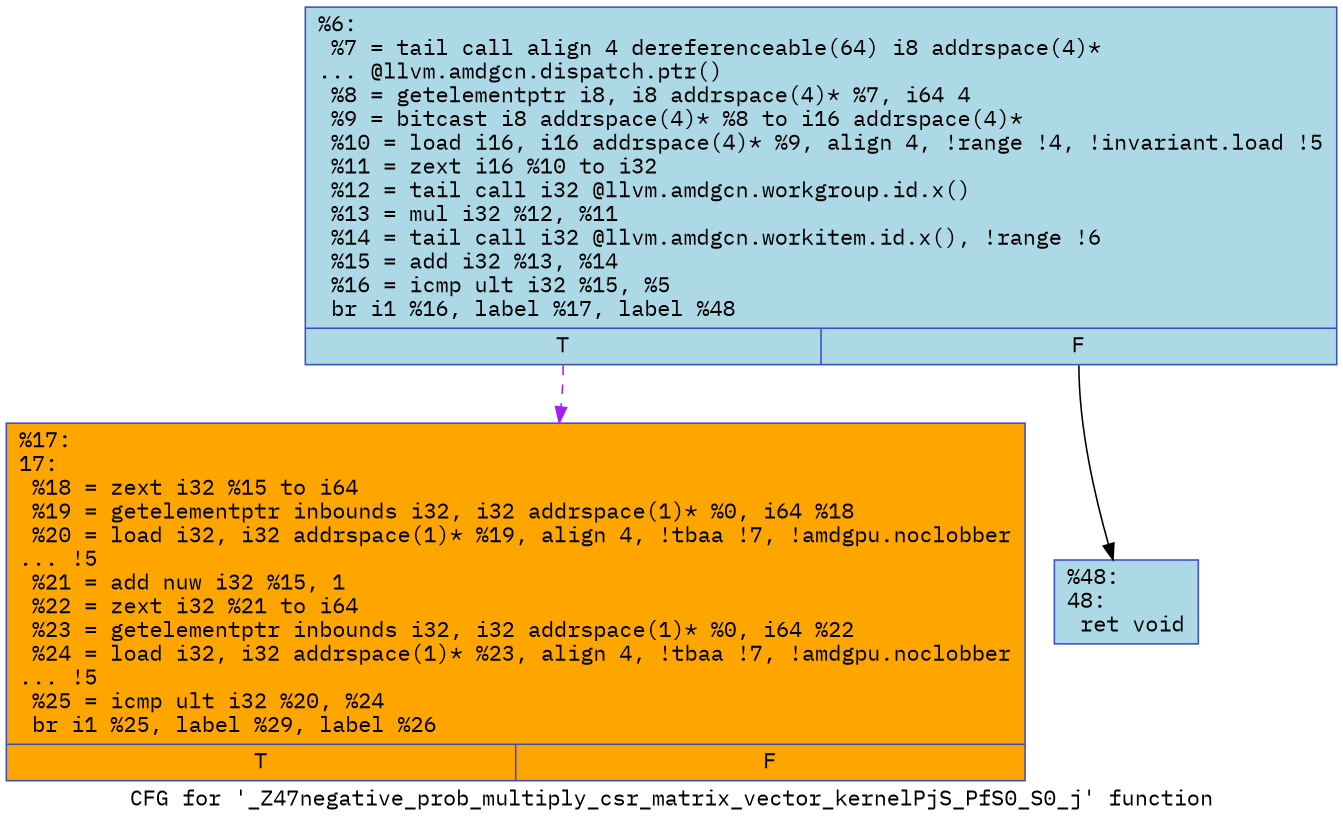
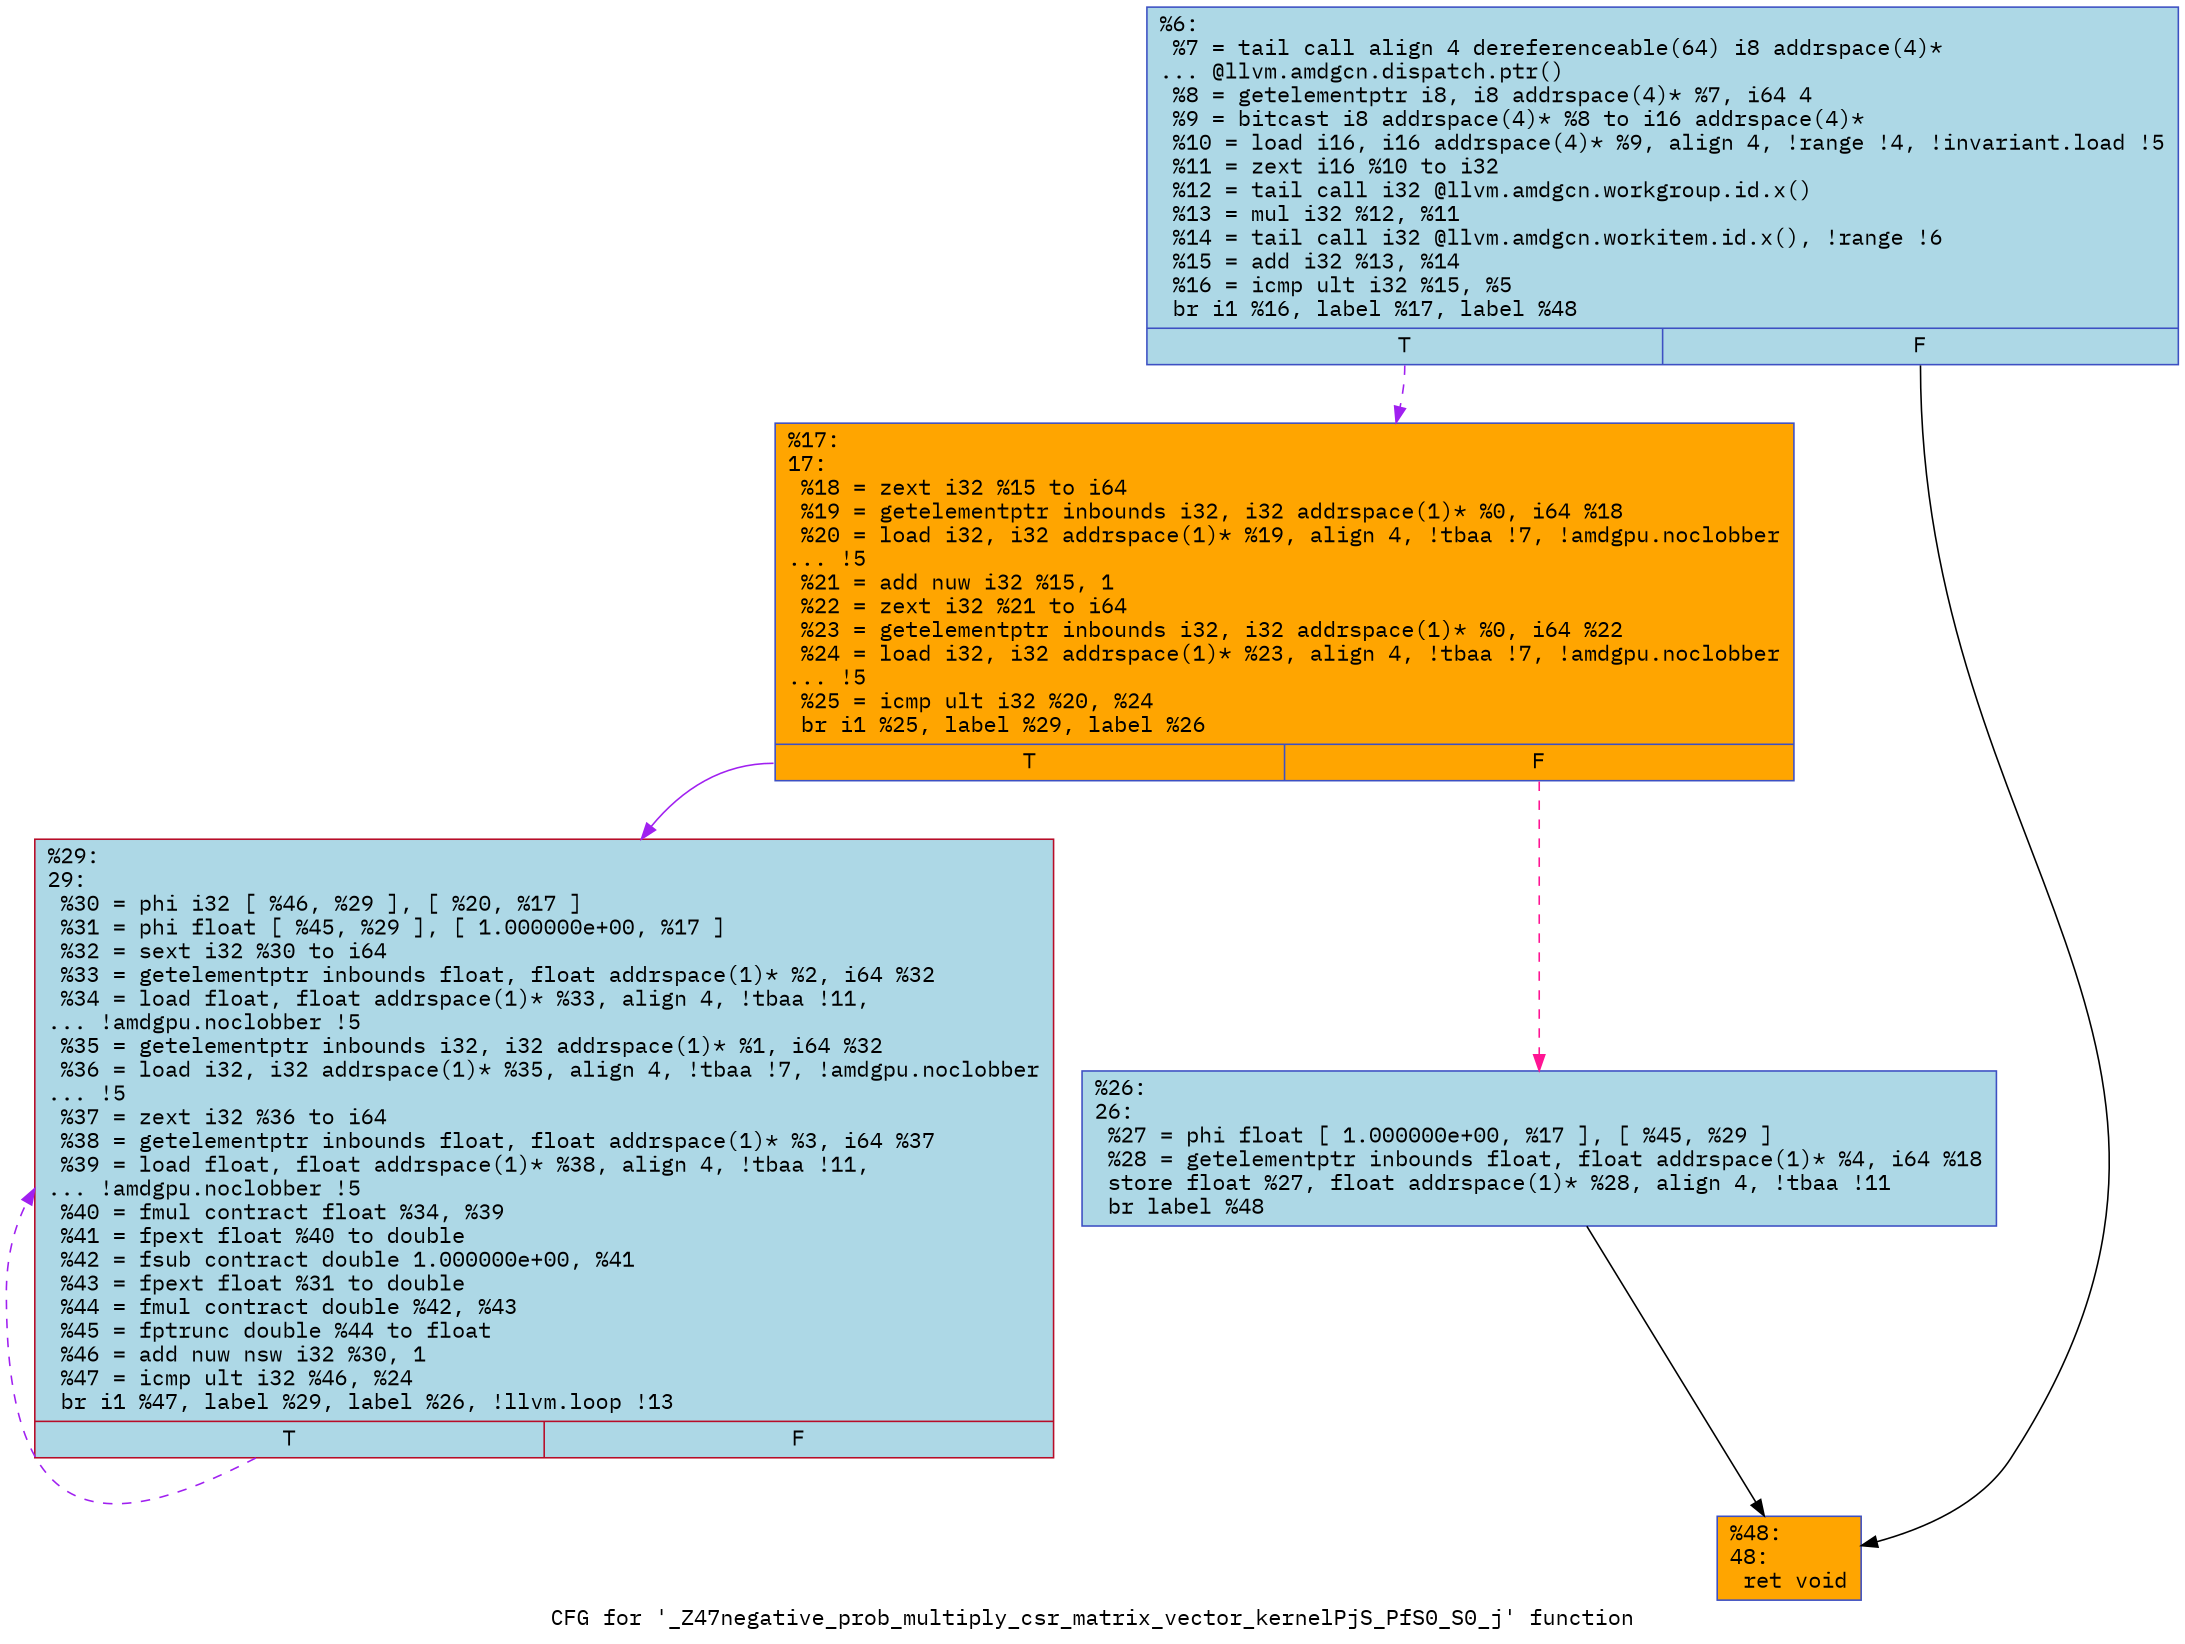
  digraph {
    fontname="IBM Plex Mono"
    label="CFG for '_Z47negative_prob_multiply_csr_matrix_vector_kernelPjS_PfS0_S0_j' function"
    node [color="#3d50c3ff" fillcolor=lightblue fontname="IBM Plex Mono" shape=record style=filled]
    edge [color=purple fontname="IBM Plex Mono" style=dashed tailport=s0]
    n1 [label="{%6:\l  %7 = tail call align 4 dereferenceable(64) i8 addrspace(4)*\l... @llvm.amdgcn.dispatch.ptr()\l  %8 = getelementptr i8, i8 addrspace(4)* %7, i64 4\l  %9 = bitcast i8 addrspace(4)* %8 to i16 addrspace(4)*\l  %10 = load i16, i16 addrspace(4)* %9, align 4, !range !4, !invariant.load !5\l  %11 = zext i16 %10 to i32\l  %12 = tail call i32 @llvm.amdgcn.workgroup.id.x()\l  %13 = mul i32 %12, %11\l  %14 = tail call i32 @llvm.amdgcn.workitem.id.x(), !range !6\l  %15 = add i32 %13, %14\l  %16 = icmp ult i32 %15, %5\l  br i1 %16, label %17, label %48\l|{<s0>T|<s1>F}}"]
    n2 [fillcolor=orange label="{%17:\l17:                                               \l  %18 = zext i32 %15 to i64\l  %19 = getelementptr inbounds i32, i32 addrspace(1)* %0, i64 %18\l  %20 = load i32, i32 addrspace(1)* %19, align 4, !tbaa !7, !amdgpu.noclobber\l... !5\l  %21 = add nuw i32 %15, 1\l  %22 = zext i32 %21 to i64\l  %23 = getelementptr inbounds i32, i32 addrspace(1)* %0, i64 %22\l  %24 = load i32, i32 addrspace(1)* %23, align 4, !tbaa !7, !amdgpu.noclobber\l... !5\l  %25 = icmp ult i32 %20, %24\l  br i1 %25, label %29, label %26\l|{<s0>T|<s1>F}}"]
-   n3 [label="{%48:\l48:                                               \l  ret void\l}"]
+   n3 [fillcolor=orange label="{%48:\l48:                                               \l  ret void\l}"]
+   n4 [color="#b70d28ff" label="{%29:\l29:                                               \l  %30 = phi i32 [ %46, %29 ], [ %20, %17 ]\l  %31 = phi float [ %45, %29 ], [ 1.000000e+00, %17 ]\l  %32 = sext i32 %30 to i64\l  %33 = getelementptr inbounds float, float addrspace(1)* %2, i64 %32\l  %34 = load float, float addrspace(1)* %33, align 4, !tbaa !11,\l... !amdgpu.noclobber !5\l  %35 = getelementptr inbounds i32, i32 addrspace(1)* %1, i64 %32\l  %36 = load i32, i32 addrspace(1)* %35, align 4, !tbaa !7, !amdgpu.noclobber\l... !5\l  %37 = zext i32 %36 to i64\l  %38 = getelementptr inbounds float, float addrspace(1)* %3, i64 %37\l  %39 = load float, float addrspace(1)* %38, align 4, !tbaa !11,\l... !amdgpu.noclobber !5\l  %40 = fmul contract float %34, %39\l  %41 = fpext float %40 to double\l  %42 = fsub contract double 1.000000e+00, %41\l  %43 = fpext float %31 to double\l  %44 = fmul contract double %42, %43\l  %45 = fptrunc double %44 to float\l  %46 = add nuw nsw i32 %30, 1\l  %47 = icmp ult i32 %46, %24\l  br i1 %47, label %29, label %26, !llvm.loop !13\l|{<s0>T|<s1>F}}"]
+   n5 [label="{%26:\l26:                                               \l  %27 = phi float [ 1.000000e+00, %17 ], [ %45, %29 ]\l  %28 = getelementptr inbounds float, float addrspace(1)* %4, i64 %18\l  store float %27, float addrspace(1)* %28, align 4, !tbaa !11\l  br label %48\l}"]
    n1 -> n2
    n1 -> n3 [color=black style=solid tailport=s1]
+   n2 -> n4 [style=solid]
+   n2 -> n5 [color=deeppink tailport=s1]
+   n4 -> n4
+   n5 -> n3 [color=black style=solid]
  }
